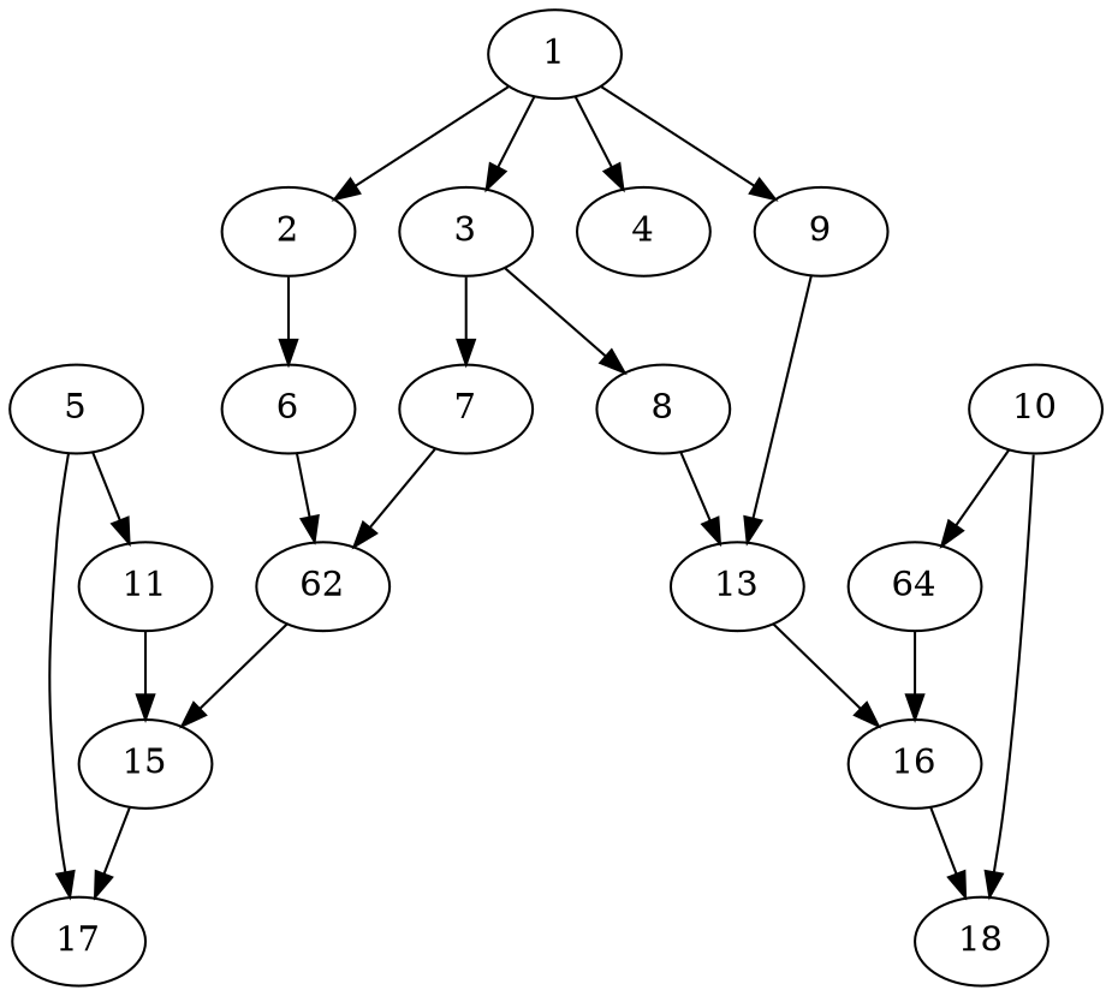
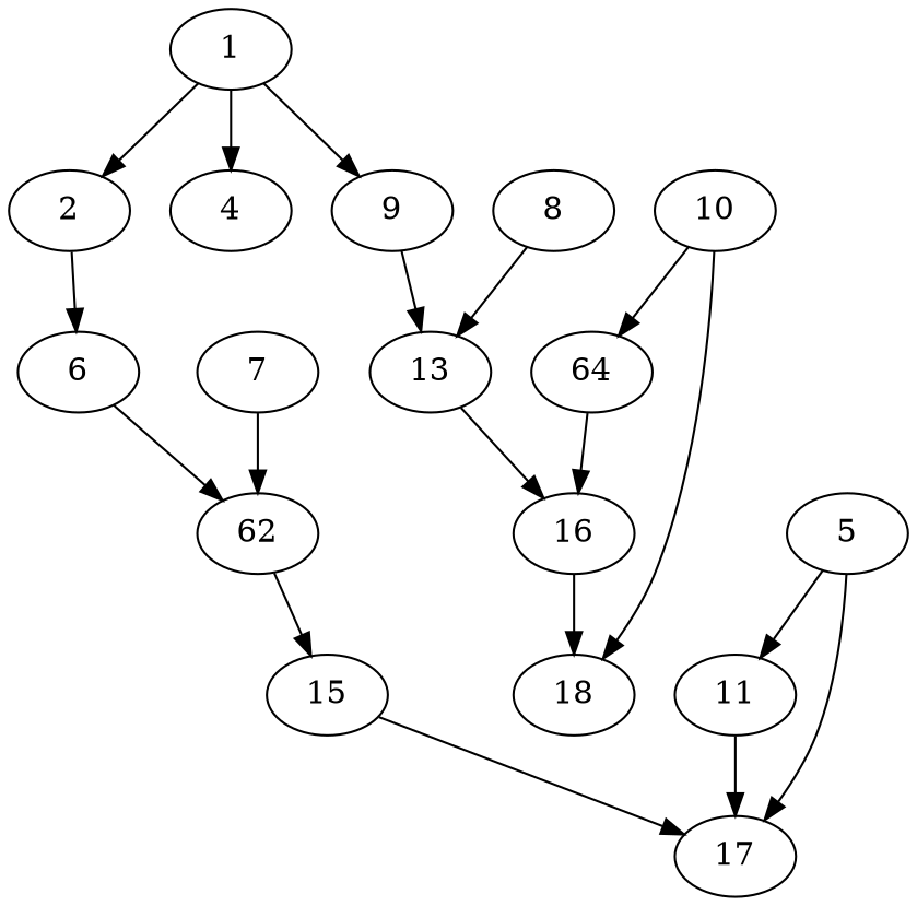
  strict digraph {
    1
    2
-   3
    4
    9
    6
    7
    8
    n9 [label=62]
    13
    15
    16
    5
    11
    17
    18
    n17 [label=64]
    10
    1 -> 2
-   1 -> 3
    1 -> 4
    1 -> 9
    2 -> 6
-   3 -> 7
-   3 -> 8
    9 -> 13
    6 -> n9
    7 -> n9
    8 -> 13
    n9 -> 15
    13 -> 16
    15 -> 17
    16 -> 18
    5 -> 11
    5 -> 17
-   11 -> 15
+   11 -> 17
    n17 -> 16
    10 -> 18
    10 -> n17
  }
